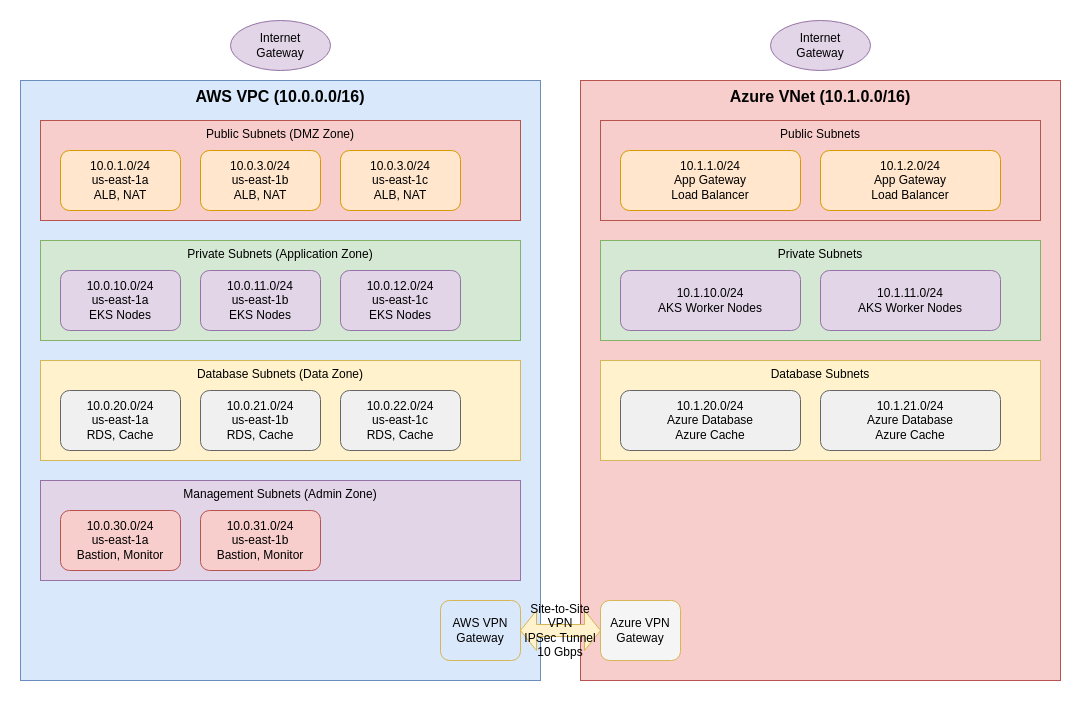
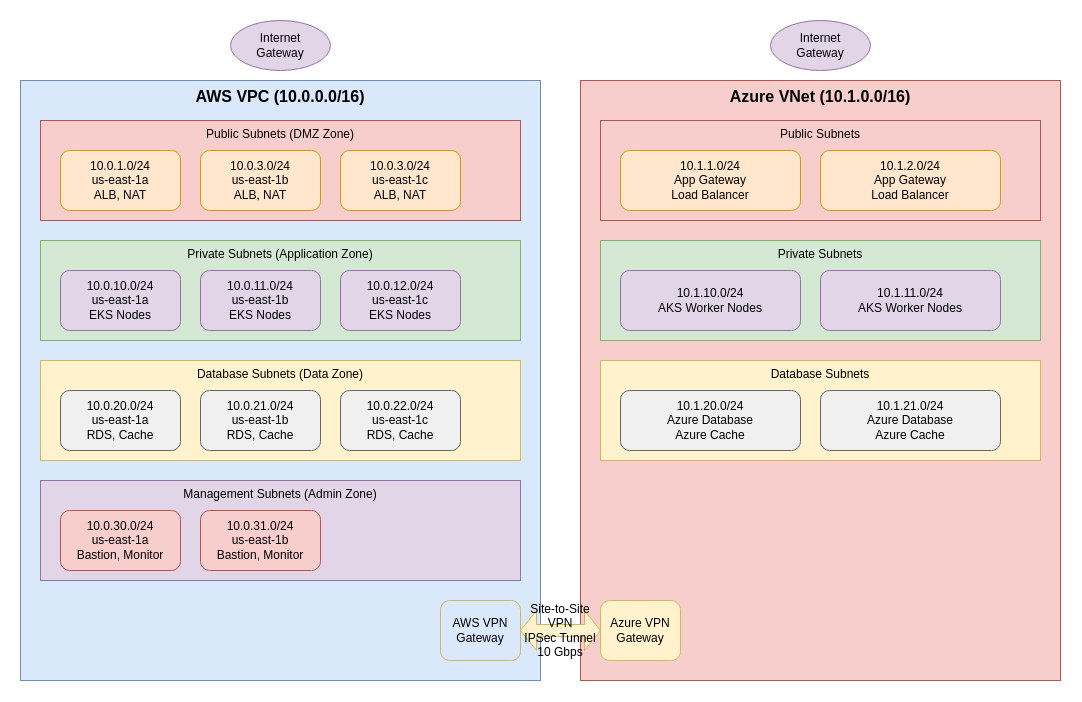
  <mxCell id="0" />
  <mxCell id="1" parent="0" />
  <mxCell id="2" value="AWS VPC (10.0.0.0/16)" style="rounded=0;whiteSpace=wrap;html=1;fillColor=#dae8fc;strokeColor=#6c8ebf;verticalAlign=top;fontSize=16;fontStyle=1;" vertex="1" parent="1"><mxGeometry x="20" y="80" width="520" height="600" as="geometry" /></mxCell>
  <mxCell id="3" value="Public Subnets (DMZ Zone)" style="rounded=0;whiteSpace=wrap;html=1;fillColor=#f8cecc;strokeColor=#b85450;verticalAlign=top;" vertex="1" parent="1"><mxGeometry x="40" y="120" width="480" height="100" as="geometry" /></mxCell>
  <mxCell id="4" value="10.0.1.0/24&#10;us-east-1a&#10;ALB, NAT" style="rounded=1;whiteSpace=wrap;html=1;fillColor=#ffe6cc;strokeColor=#d79b00;" vertex="1" parent="1"><mxGeometry x="60" y="150" width="120" height="60" as="geometry" /></mxCell>
  <mxCell id="5" value="10.0.3.0/24&#10;us-east-1b&#10;ALB, NAT" style="rounded=1;whiteSpace=wrap;html=1;fillColor=#ffe6cc;strokeColor=#d79b00;" vertex="1" parent="1"><mxGeometry x="200" y="150" width="120" height="60" as="geometry" /></mxCell>
  <mxCell id="6" value="10.0.3.0/24&#10;us-east-1c&#10;ALB, NAT" style="rounded=1;whiteSpace=wrap;html=1;fillColor=#ffe6cc;strokeColor=#d79b00;" vertex="1" parent="1"><mxGeometry x="340" y="150" width="120" height="60" as="geometry" /></mxCell>
  <mxCell id="7" value="Private Subnets (Application Zone)" style="rounded=0;whiteSpace=wrap;html=1;fillColor=#d5e8d4;strokeColor=#82b366;verticalAlign=top;" vertex="1" parent="1"><mxGeometry x="40" y="240" width="480" height="100" as="geometry" /></mxCell>
  <mxCell id="8" value="10.0.10.0/24&#10;us-east-1a&#10;EKS Nodes" style="rounded=1;whiteSpace=wrap;html=1;fillColor=#e1d5e7;strokeColor=#9673a6;" vertex="1" parent="1"><mxGeometry x="60" y="270" width="120" height="60" as="geometry" /></mxCell>
  <mxCell id="9" value="10.0.11.0/24&#10;us-east-1b&#10;EKS Nodes" style="rounded=1;whiteSpace=wrap;html=1;fillColor=#e1d5e7;strokeColor=#9673a6;" vertex="1" parent="1"><mxGeometry x="200" y="270" width="120" height="60" as="geometry" /></mxCell>
  <mxCell id="10" value="10.0.12.0/24&#10;us-east-1c&#10;EKS Nodes" style="rounded=1;whiteSpace=wrap;html=1;fillColor=#e1d5e7;strokeColor=#9673a6;" vertex="1" parent="1"><mxGeometry x="340" y="270" width="120" height="60" as="geometry" /></mxCell>
  <mxCell id="11" value="Database Subnets (Data Zone)" style="rounded=0;whiteSpace=wrap;html=1;fillColor=#fff2cc;strokeColor=#d6b656;verticalAlign=top;" vertex="1" parent="1"><mxGeometry x="40" y="360" width="480" height="100" as="geometry" /></mxCell>
  <mxCell id="12" value="10.0.20.0/24&#10;us-east-1a&#10;RDS, Cache" style="rounded=1;whiteSpace=wrap;html=1;fillColor=#f0f0f0;strokeColor=#666666;" vertex="1" parent="1"><mxGeometry x="60" y="390" width="120" height="60" as="geometry" /></mxCell>
  <mxCell id="13" value="10.0.21.0/24&#10;us-east-1b&#10;RDS, Cache" style="rounded=1;whiteSpace=wrap;html=1;fillColor=#f0f0f0;strokeColor=#666666;" vertex="1" parent="1"><mxGeometry x="200" y="390" width="120" height="60" as="geometry" /></mxCell>
  <mxCell id="14" value="10.0.22.0/24&#10;us-east-1c&#10;RDS, Cache" style="rounded=1;whiteSpace=wrap;html=1;fillColor=#f0f0f0;strokeColor=#666666;" vertex="1" parent="1"><mxGeometry x="340" y="390" width="120" height="60" as="geometry" /></mxCell>
  <mxCell id="15" value="Management Subnets (Admin Zone)" style="rounded=0;whiteSpace=wrap;html=1;fillColor=#e1d5e7;strokeColor=#9673a6;verticalAlign=top;" vertex="1" parent="1"><mxGeometry x="40" y="480" width="480" height="100" as="geometry" /></mxCell>
  <mxCell id="16" value="10.0.30.0/24&#10;us-east-1a&#10;Bastion, Monitor" style="rounded=1;whiteSpace=wrap;html=1;fillColor=#f8cecc;strokeColor=#b85450;" vertex="1" parent="1"><mxGeometry x="60" y="510" width="120" height="60" as="geometry" /></mxCell>
  <mxCell id="17" value="10.0.31.0/24&#10;us-east-1b&#10;Bastion, Monitor" style="rounded=1;whiteSpace=wrap;html=1;fillColor=#f8cecc;strokeColor=#b85450;" vertex="1" parent="1"><mxGeometry x="200" y="510" width="120" height="60" as="geometry" /></mxCell>
  <mxCell id="18" value="Azure VNet (10.1.0.0/16)" style="rounded=0;whiteSpace=wrap;html=1;fillColor=#f8cecc;strokeColor=#b85450;verticalAlign=top;fontSize=16;fontStyle=1;" vertex="1" parent="1"><mxGeometry x="580" y="80" width="480" height="600" as="geometry" /></mxCell>
  <mxCell id="19" value="Public Subnets" style="rounded=0;whiteSpace=wrap;html=1;fillColor=#f8cecc;strokeColor=#b85450;verticalAlign=top;" vertex="1" parent="1"><mxGeometry x="600" y="120" width="440" height="100" as="geometry" /></mxCell>
  <mxCell id="20" value="10.1.1.0/24&#10;App Gateway&#10;Load Balancer" style="rounded=1;whiteSpace=wrap;html=1;fillColor=#ffe6cc;strokeColor=#d79b00;" vertex="1" parent="1"><mxGeometry x="620" y="150" width="180" height="60" as="geometry" /></mxCell>
  <mxCell id="21" value="10.1.2.0/24&#10;App Gateway&#10;Load Balancer" style="rounded=1;whiteSpace=wrap;html=1;fillColor=#ffe6cc;strokeColor=#d79b00;" vertex="1" parent="1"><mxGeometry x="820" y="150" width="180" height="60" as="geometry" /></mxCell>
  <mxCell id="22" value="Private Subnets" style="rounded=0;whiteSpace=wrap;html=1;fillColor=#d5e8d4;strokeColor=#82b366;verticalAlign=top;" vertex="1" parent="1"><mxGeometry x="600" y="240" width="440" height="100" as="geometry" /></mxCell>
  <mxCell id="23" value="10.1.10.0/24&#10;AKS Worker Nodes" style="rounded=1;whiteSpace=wrap;html=1;fillColor=#e1d5e7;strokeColor=#9673a6;" vertex="1" parent="1"><mxGeometry x="620" y="270" width="180" height="60" as="geometry" /></mxCell>
  <mxCell id="24" value="10.1.11.0/24&#10;AKS Worker Nodes" style="rounded=1;whiteSpace=wrap;html=1;fillColor=#e1d5e7;strokeColor=#9673a6;" vertex="1" parent="1"><mxGeometry x="820" y="270" width="180" height="60" as="geometry" /></mxCell>
  <mxCell id="25" value="Database Subnets" style="rounded=0;whiteSpace=wrap;html=1;fillColor=#fff2cc;strokeColor=#d6b656;verticalAlign=top;" vertex="1" parent="1"><mxGeometry x="600" y="360" width="440" height="100" as="geometry" /></mxCell>
  <mxCell id="26" value="10.1.20.0/24&#10;Azure Database&#10;Azure Cache" style="rounded=1;whiteSpace=wrap;html=1;fillColor=#f0f0f0;strokeColor=#666666;" vertex="1" parent="1"><mxGeometry x="620" y="390" width="180" height="60" as="geometry" /></mxCell>
  <mxCell id="27" value="10.1.21.0/24&#10;Azure Database&#10;Azure Cache" style="rounded=1;whiteSpace=wrap;html=1;fillColor=#f0f0f0;strokeColor=#666666;" vertex="1" parent="1"><mxGeometry x="820" y="390" width="180" height="60" as="geometry" /></mxCell>
  <mxCell id="28" value="AWS VPN&#10;Gateway" style="rounded=1;whiteSpace=wrap;html=1;fillColor=#dae8fc;strokeColor=#d6b656;" vertex="1" parent="1"><mxGeometry x="440" y="600" width="80" height="60" as="geometry" /></mxCell>
- <mxCell id="29" value="Azure VPN&#10;Gateway" style="rounded=1;whiteSpace=wrap;html=1;fillColor=#f5f5f5;strokeColor=#d6b656;" vertex="1" parent="1"><mxGeometry x="600" y="600" width="80" height="60" as="geometry" /></mxCell>
+ <mxCell id="29" value="Azure VPN&#10;Gateway" style="rounded=1;whiteSpace=wrap;html=1;fillColor=#fff2cc;strokeColor=#d6b656;" vertex="1" parent="1"><mxGeometry x="600" y="600" width="80" height="60" as="geometry" /></mxCell>
  <mxCell id="30" value="Site-to-Site VPN&#10;IPSec Tunnel&#10;10 Gbps" style="shape=doubleArrow;whiteSpace=wrap;html=1;fillColor=#fff2cc;strokeColor=#d6b656;" vertex="1" parent="1"><mxGeometry x="520" y="610" width="80" height="40" as="geometry" /></mxCell>
  <mxCell id="31" value="Internet&#10;Gateway" style="ellipse;whiteSpace=wrap;html=1;fillColor=#e1d5e7;strokeColor=#9673a6;" vertex="1" parent="1"><mxGeometry x="230" y="20" width="100" height="50" as="geometry" /></mxCell>
  <mxCell id="32" value="Internet&#10;Gateway" style="ellipse;whiteSpace=wrap;html=1;fillColor=#e1d5e7;strokeColor=#9673a6;" vertex="1" parent="1"><mxGeometry x="770" y="20" width="100" height="50" as="geometry" /></mxCell>
